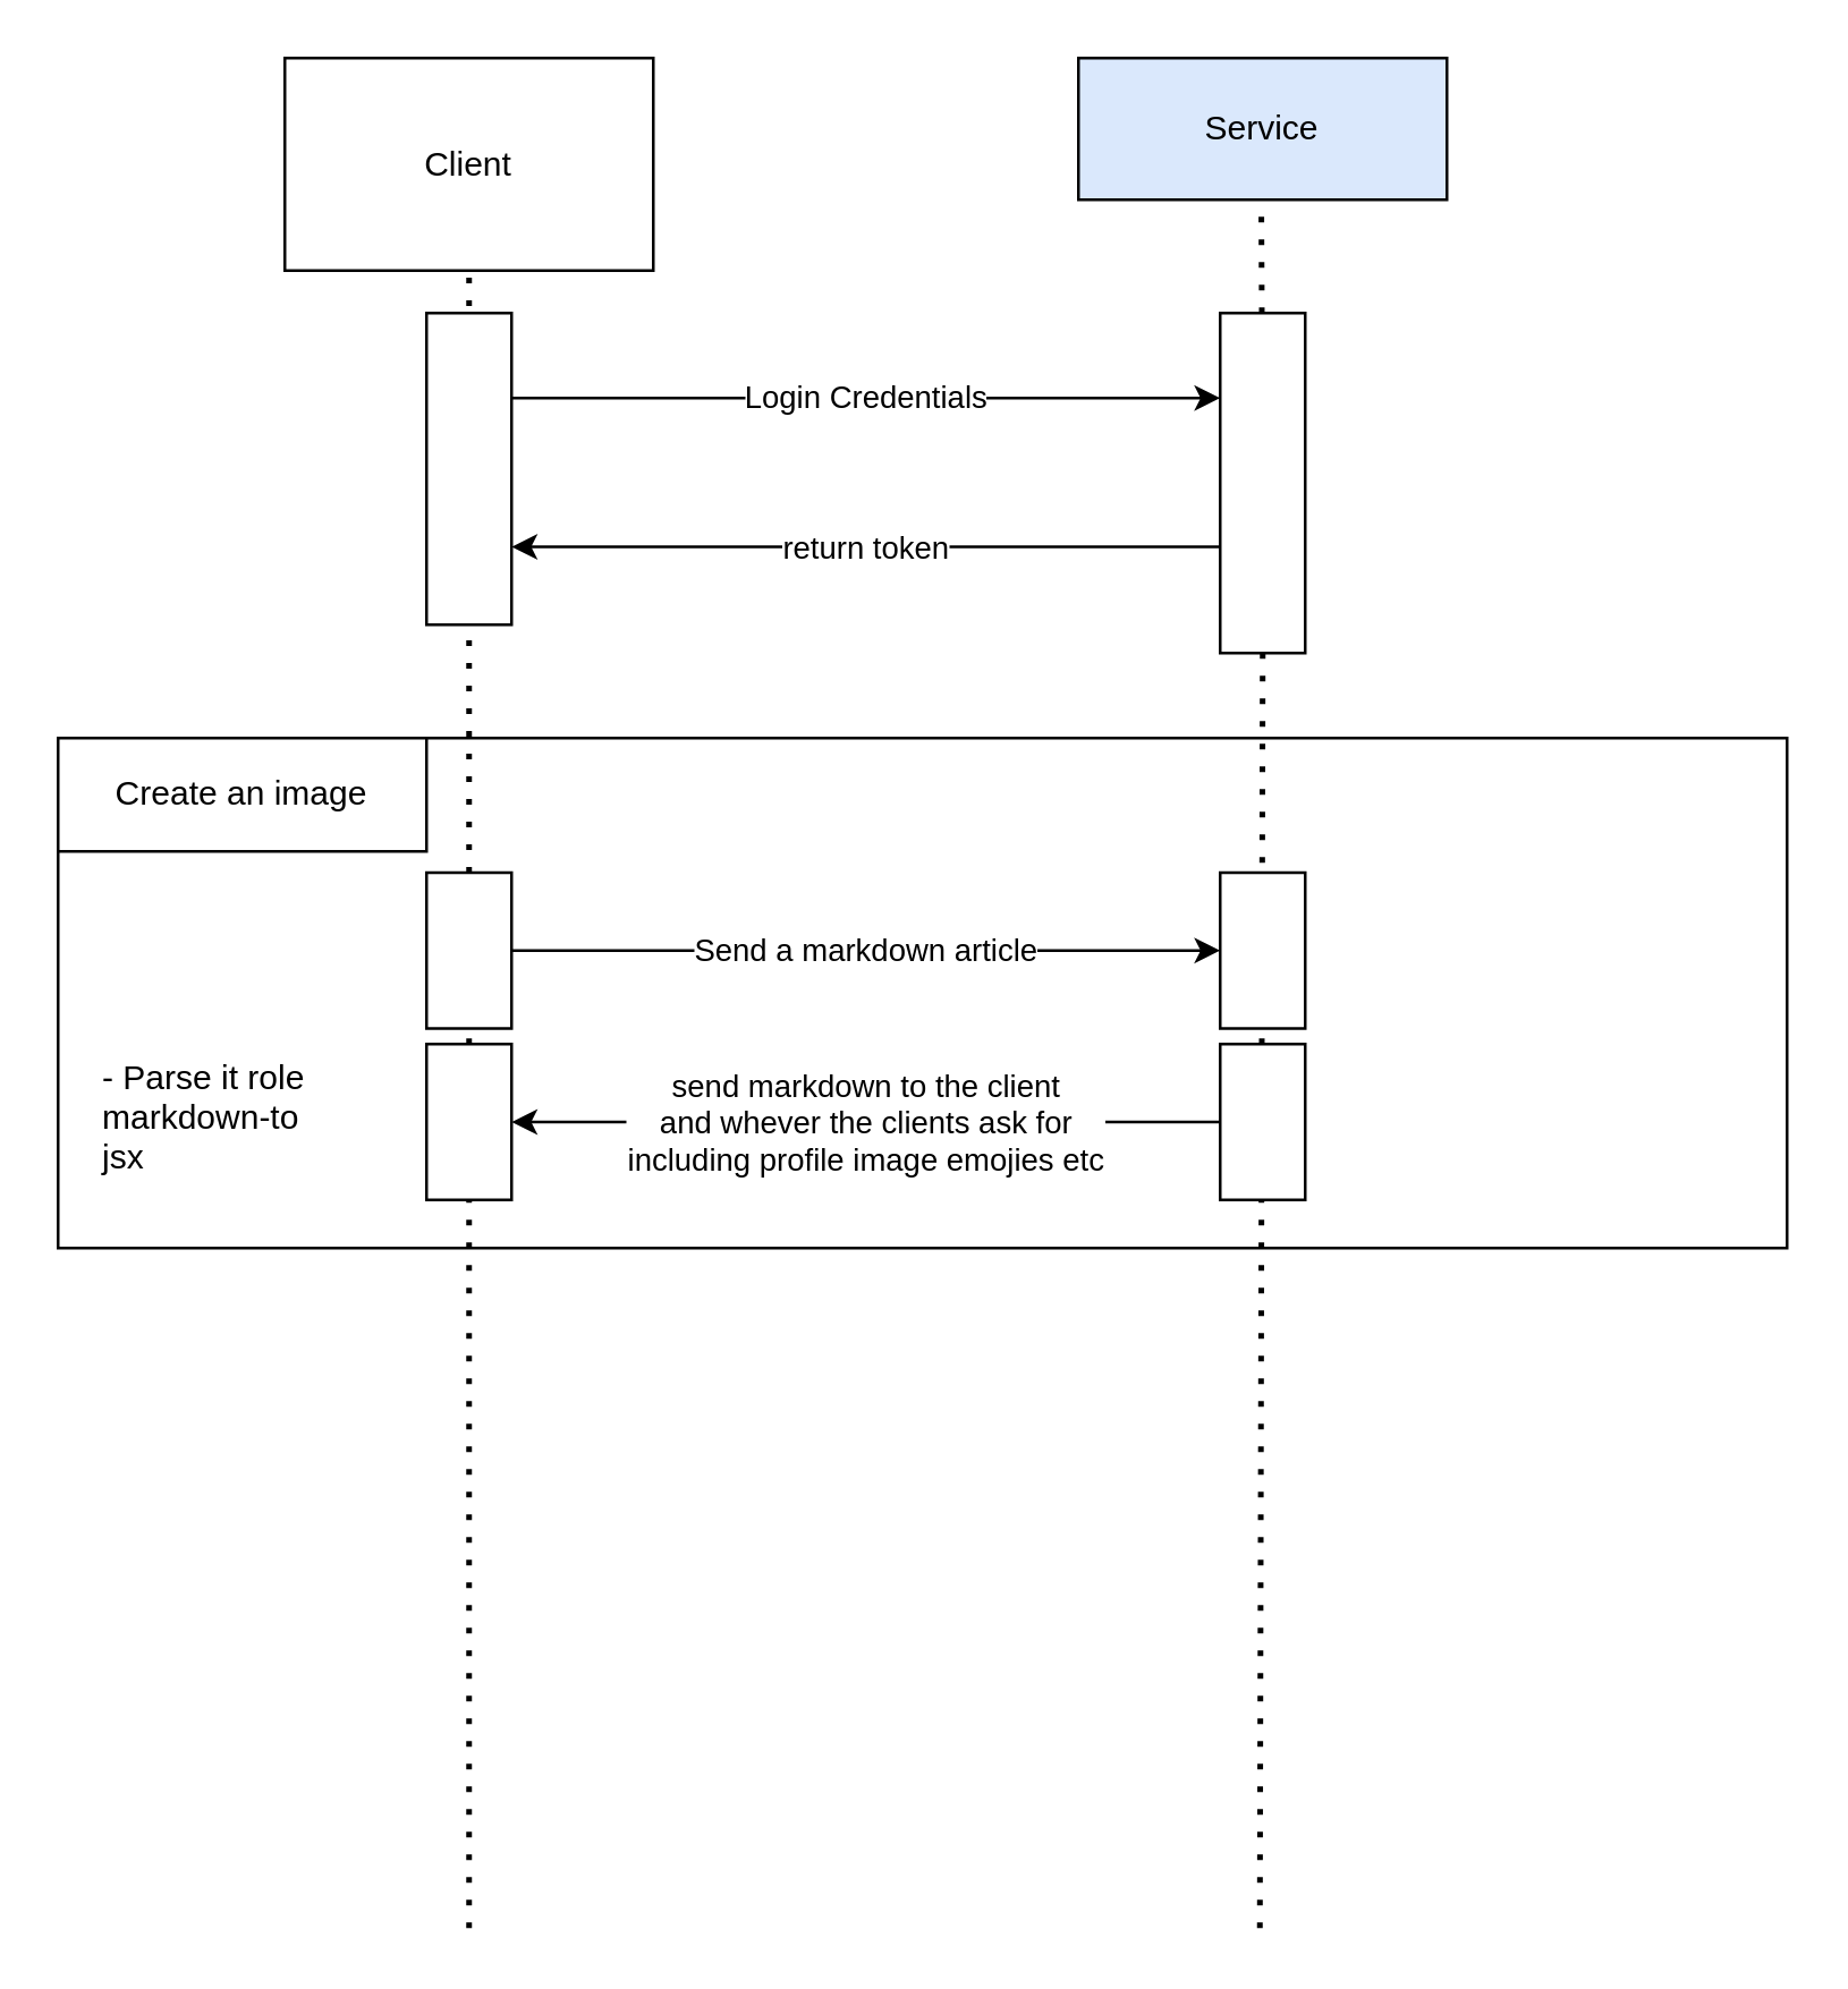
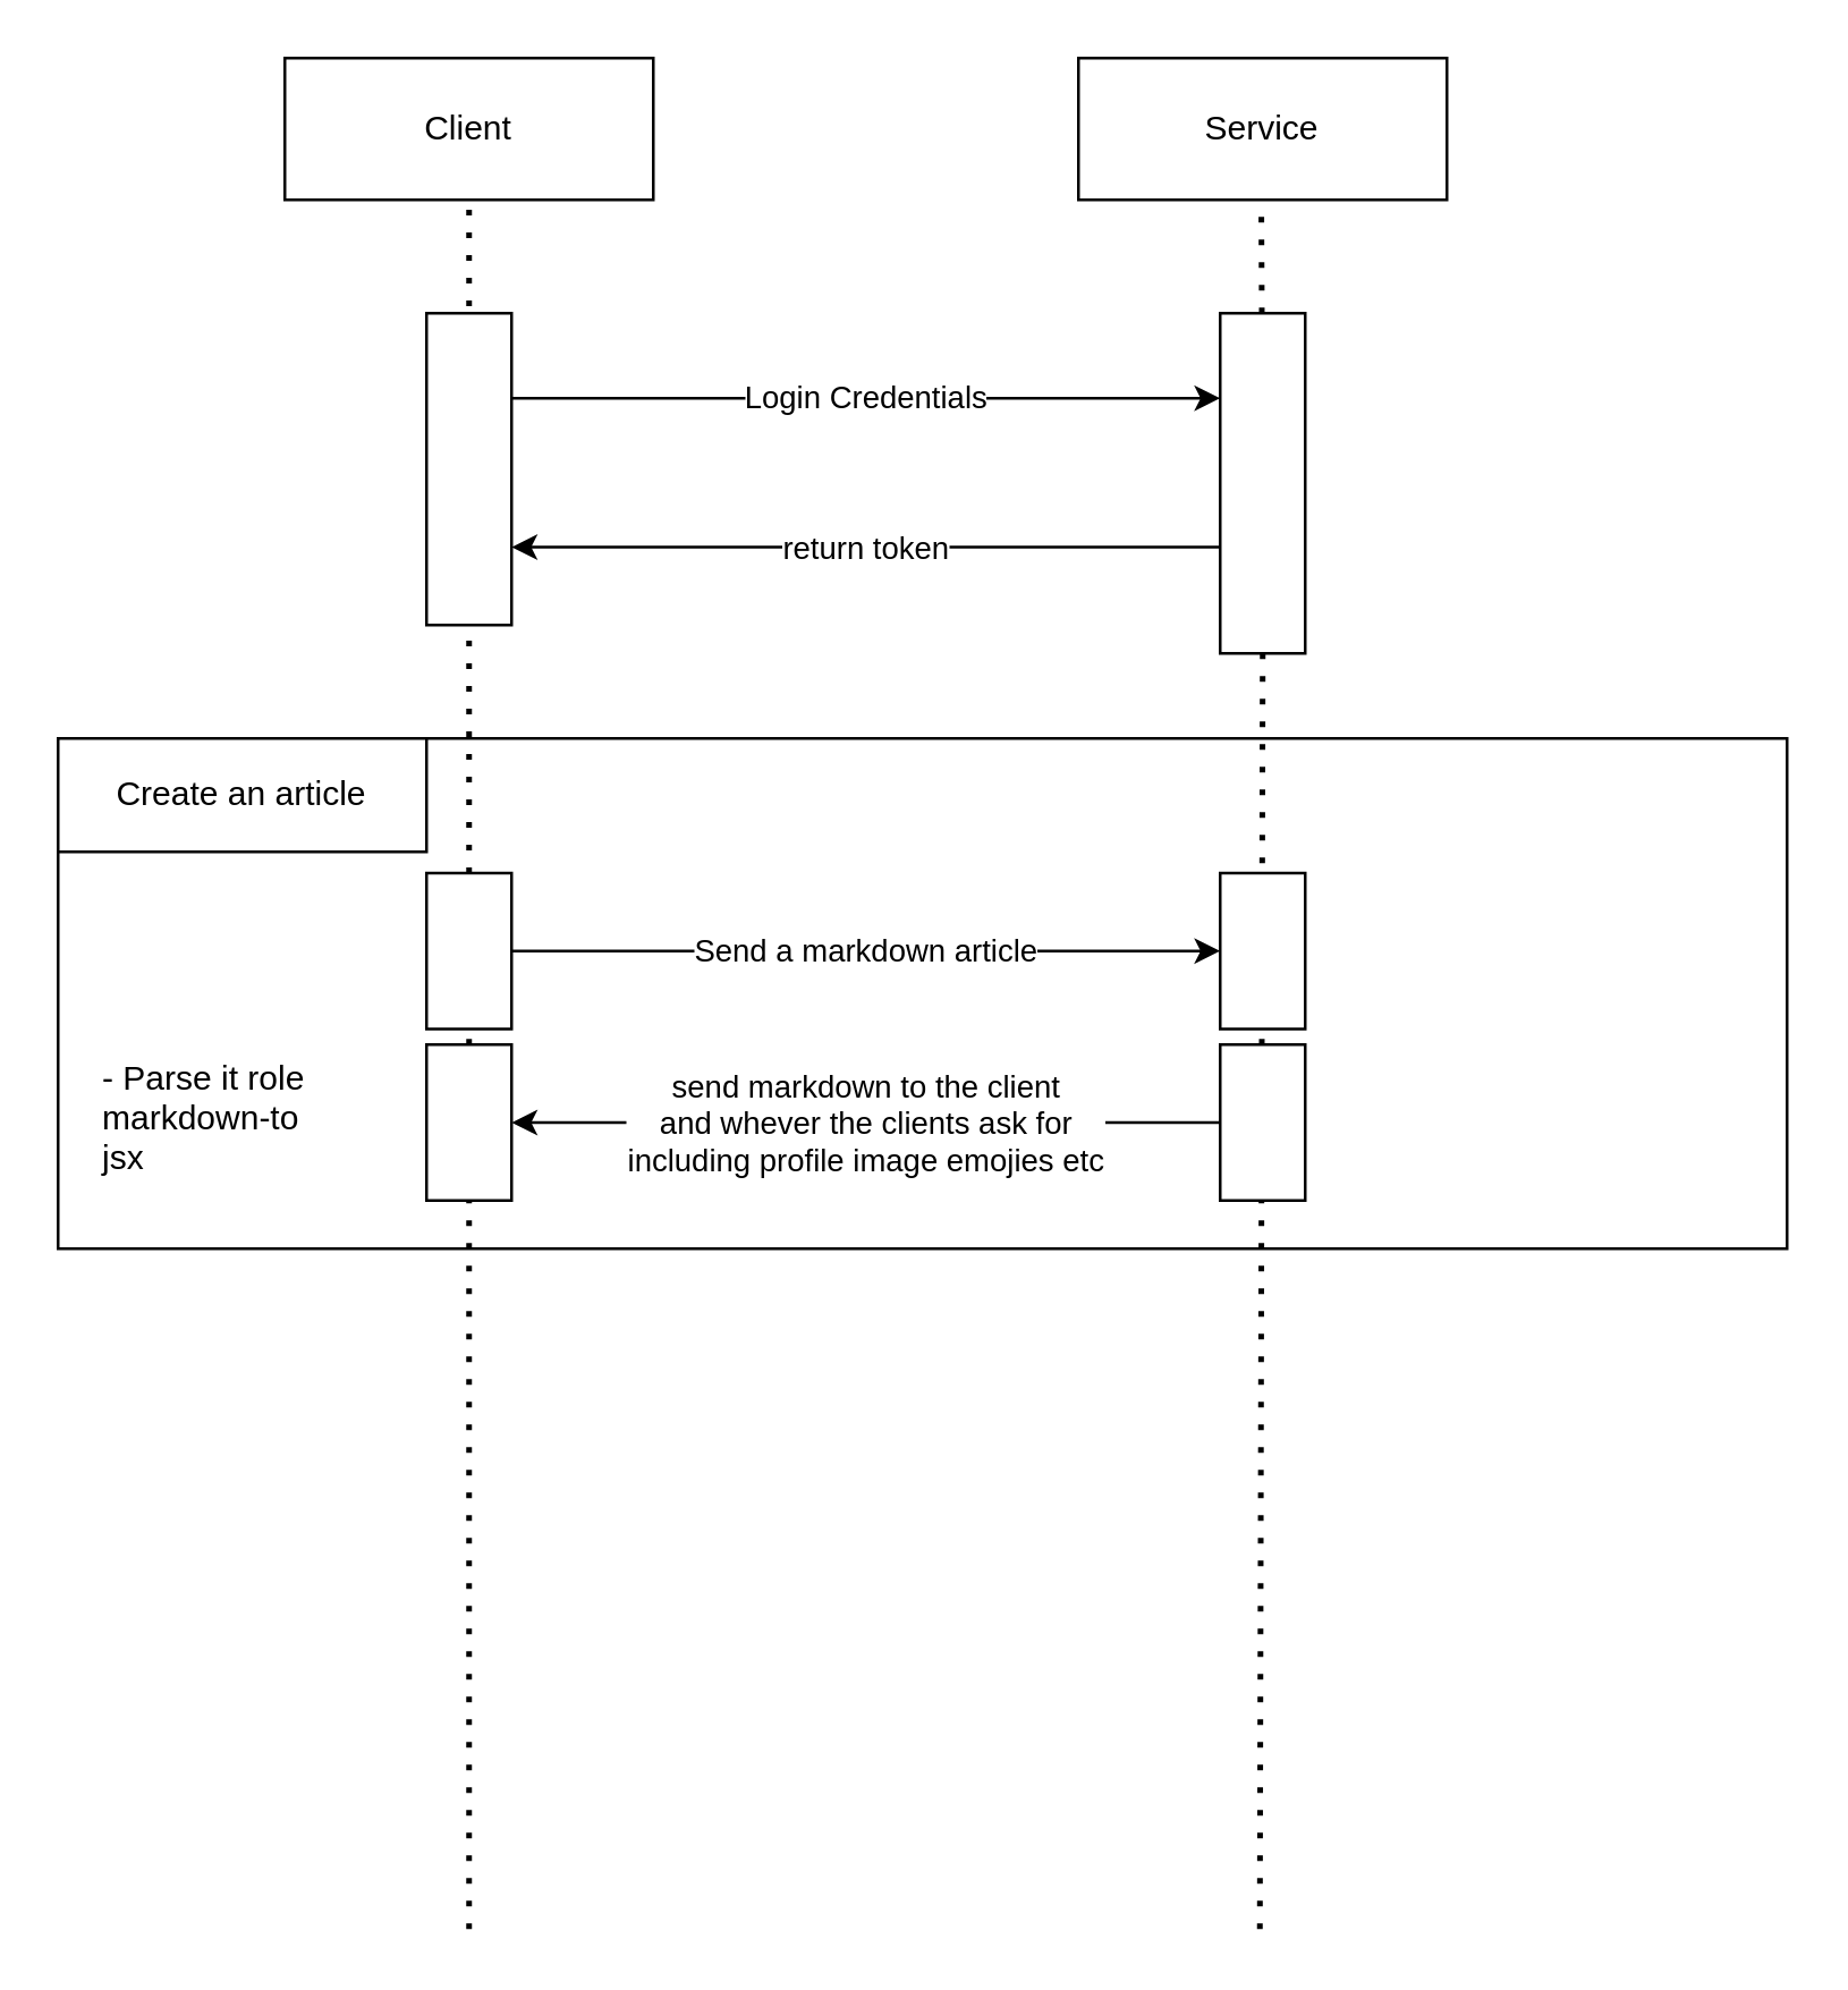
  <mxCell id="0" />
  <mxCell id="1" parent="0" />
  <mxCell id="2" value="" style="rounded=0;whiteSpace=wrap;html=1;" vertex="1" parent="1"><mxGeometry x="20" y="260" width="610" height="180" as="geometry" /></mxCell>
- <mxCell id="3" value="Client" style="rounded=0;whiteSpace=wrap;html=1;" vertex="1" parent="1"><mxGeometry x="100" y="20" width="130" height="75" as="geometry" /></mxCell>
+ <mxCell id="3" value="Client" style="rounded=0;whiteSpace=wrap;html=1;" vertex="1" parent="1"><mxGeometry x="100" y="20" width="130" height="50" as="geometry" /></mxCell>
  <mxCell id="4" value="" style="endArrow=none;dashed=1;html=1;dashPattern=1 3;strokeWidth=2;entryX=0.5;entryY=1;entryDx=0;entryDy=0;startArrow=none;" edge="1" parent="1" source="14" target="3"><mxGeometry width="50" height="50" relative="1" as="geometry"><mxPoint x="165" y="480" as="sourcePoint" /><mxPoint x="170" y="80" as="targetPoint" /></mxGeometry></mxCell>
- <mxCell id="5" value="Service" style="rounded=0;whiteSpace=wrap;html=1;fillColor=#dae8fc;" vertex="1" parent="1"><mxGeometry x="380" y="20" width="130" height="50" as="geometry" /></mxCell>
+ <mxCell id="5" value="Service" style="rounded=0;whiteSpace=wrap;html=1;" vertex="1" parent="1"><mxGeometry x="380" y="20" width="130" height="50" as="geometry" /></mxCell>
  <mxCell id="6" value="" style="endArrow=none;dashed=1;html=1;dashPattern=1 3;strokeWidth=2;entryX=0.5;entryY=1;entryDx=0;entryDy=0;startArrow=none;" edge="1" parent="1" source="10"><mxGeometry width="50" height="50" relative="1" as="geometry"><mxPoint x="444.5" y="300" as="sourcePoint" /><mxPoint x="444.5" y="70" as="targetPoint" /></mxGeometry></mxCell>
  <mxCell id="7" value="Login Credentials" style="edgeStyle=orthogonalEdgeStyle;rounded=0;orthogonalLoop=1;jettySize=auto;html=1;entryX=0;entryY=0.25;entryDx=0;entryDy=0;" edge="1" parent="1" source="8" target="10"><mxGeometry relative="1" as="geometry"><Array as="points"><mxPoint x="250" y="140" /><mxPoint x="250" y="140" /></Array></mxGeometry></mxCell>
  <mxCell id="8" value="" style="rounded=0;whiteSpace=wrap;html=1;" vertex="1" parent="1"><mxGeometry x="150" y="110" width="30" height="110" as="geometry" /></mxCell>
  <mxCell id="9" value="return token" style="edgeStyle=orthogonalEdgeStyle;rounded=0;orthogonalLoop=1;jettySize=auto;html=1;entryX=1;entryY=0.75;entryDx=0;entryDy=0;" edge="1" parent="1" source="10" target="8"><mxGeometry relative="1" as="geometry"><Array as="points"><mxPoint x="305" y="193" /></Array></mxGeometry></mxCell>
  <mxCell id="10" value="" style="rounded=0;whiteSpace=wrap;html=1;" vertex="1" parent="1"><mxGeometry x="430" y="110" width="30" height="120" as="geometry" /></mxCell>
  <mxCell id="11" value="" style="endArrow=none;dashed=1;html=1;dashPattern=1 3;strokeWidth=2;entryX=0.5;entryY=1;entryDx=0;entryDy=0;" edge="1" parent="1" target="10"><mxGeometry width="50" height="50" relative="1" as="geometry"><mxPoint x="444" y="680" as="sourcePoint" /><mxPoint x="444.5" y="70" as="targetPoint" /></mxGeometry></mxCell>
- <mxCell id="12" value="Create an image" style="rounded=0;whiteSpace=wrap;html=1;" vertex="1" parent="1"><mxGeometry x="20" y="260" width="130" height="40" as="geometry" /></mxCell>
+ <mxCell id="12" value="Create an article" style="rounded=0;whiteSpace=wrap;html=1;" vertex="1" parent="1"><mxGeometry x="20" y="260" width="130" height="40" as="geometry" /></mxCell>
  <mxCell id="13" value="Send a markdown article" style="edgeStyle=orthogonalEdgeStyle;rounded=0;orthogonalLoop=1;jettySize=auto;html=1;entryX=0;entryY=0.5;entryDx=0;entryDy=0;" edge="1" parent="1" source="14" target="16"><mxGeometry relative="1" as="geometry" /></mxCell>
  <mxCell id="14" value="" style="rounded=0;whiteSpace=wrap;html=1;" vertex="1" parent="1"><mxGeometry x="150" y="307.5" width="30" height="55" as="geometry" /></mxCell>
  <mxCell id="15" value="" style="endArrow=none;dashed=1;html=1;dashPattern=1 3;strokeWidth=2;entryX=0.5;entryY=1;entryDx=0;entryDy=0;startArrow=none;" edge="1" parent="1" source="19" target="14"><mxGeometry width="50" height="50" relative="1" as="geometry"><mxPoint x="165" y="480" as="sourcePoint" /><mxPoint x="165" y="70" as="targetPoint" /></mxGeometry></mxCell>
  <mxCell id="16" value="" style="rounded=0;whiteSpace=wrap;html=1;" vertex="1" parent="1"><mxGeometry x="430" y="307.5" width="30" height="55" as="geometry" /></mxCell>
  <mxCell id="17" value="send markdown to the client&lt;br&gt;and whever the clients ask for&lt;br&gt;including profile image emojies etc" style="edgeStyle=orthogonalEdgeStyle;rounded=0;orthogonalLoop=1;jettySize=auto;html=1;entryX=1;entryY=0.5;entryDx=0;entryDy=0;" edge="1" parent="1" source="18" target="19"><mxGeometry relative="1" as="geometry" /></mxCell>
  <mxCell id="18" value="" style="rounded=0;whiteSpace=wrap;html=1;" vertex="1" parent="1"><mxGeometry x="430" y="368" width="30" height="55" as="geometry" /></mxCell>
  <mxCell id="19" value="" style="rounded=0;whiteSpace=wrap;html=1;" vertex="1" parent="1"><mxGeometry x="150" y="368" width="30" height="55" as="geometry" /></mxCell>
  <mxCell id="20" value="" style="endArrow=none;dashed=1;html=1;dashPattern=1 3;strokeWidth=2;entryX=0.5;entryY=1;entryDx=0;entryDy=0;" edge="1" parent="1" target="19"><mxGeometry width="50" height="50" relative="1" as="geometry"><mxPoint x="165" y="680" as="sourcePoint" /><mxPoint x="165" y="362.5" as="targetPoint" /></mxGeometry></mxCell>
  <mxCell id="21" value="- Parse it role &#10;markdown-to&#10;jsx" style="text;strokeColor=none;fillColor=none;align=left;verticalAlign=top;spacingLeft=4;spacingRight=4;overflow=hidden;rotatable=0;points=[[0,0.5],[1,0.5]];portConstraint=eastwest;" vertex="1" parent="1"><mxGeometry x="30" y="366.5" width="120" height="56.5" as="geometry" /></mxCell>
